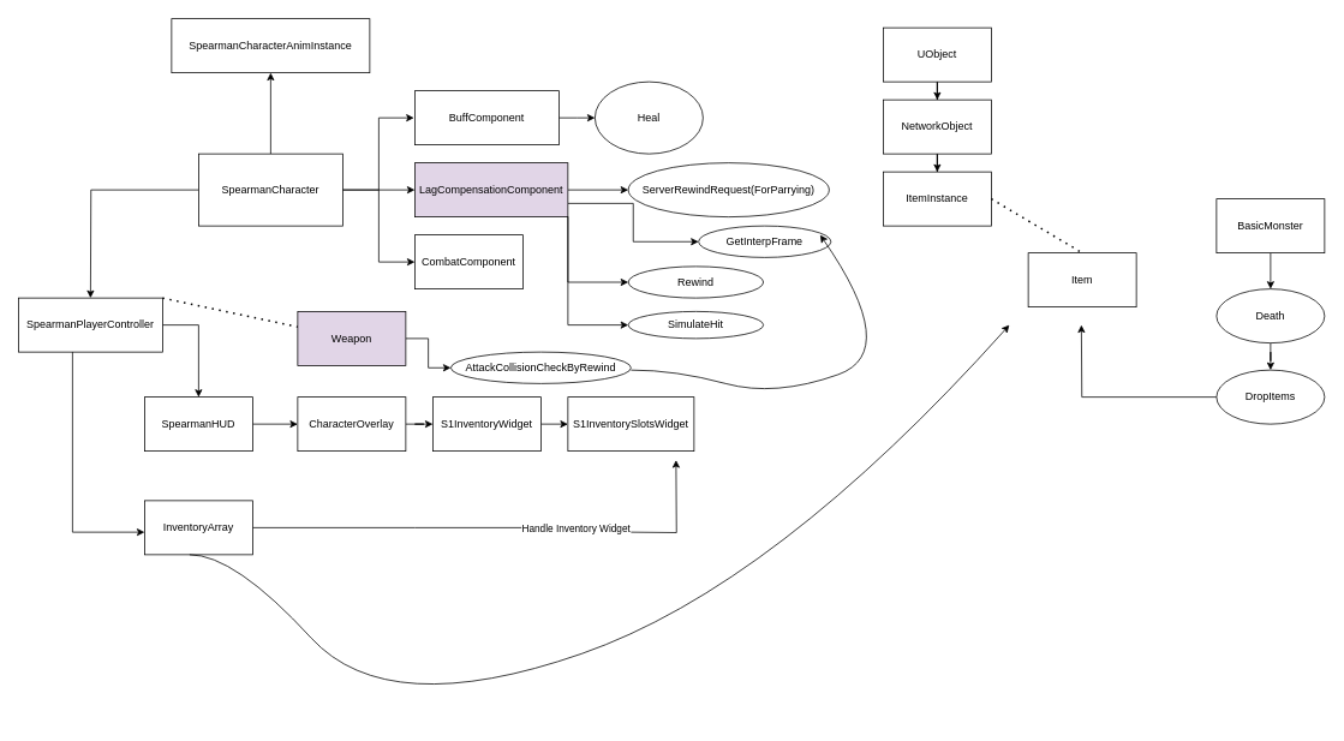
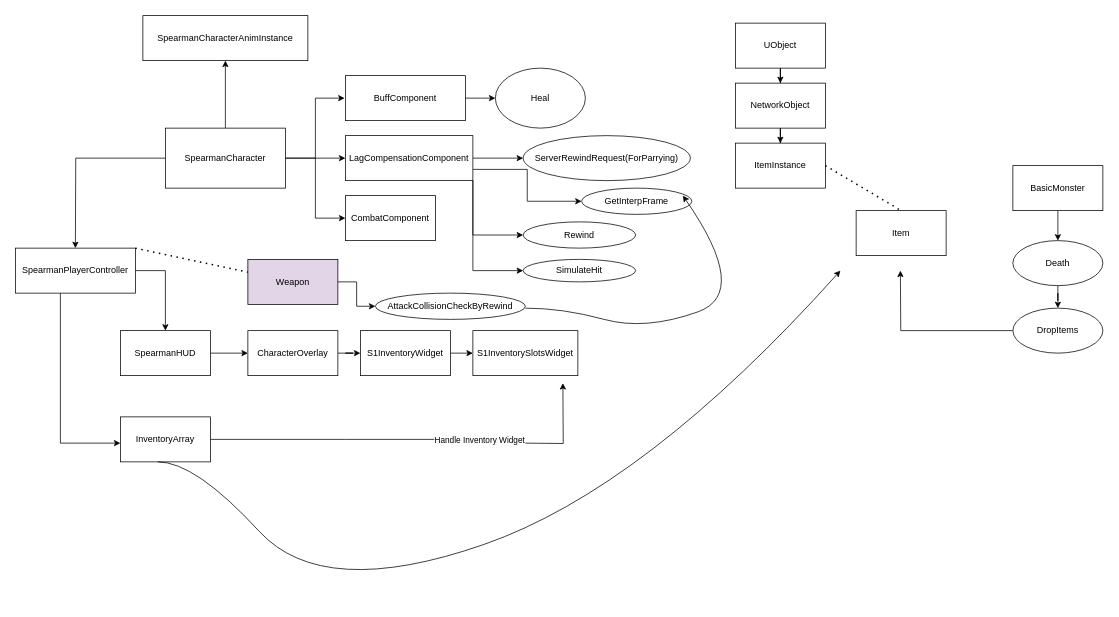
  <mxCell id="0" />
  <mxCell id="1" parent="0" />
  <mxCell id="2" value="" style="edgeStyle=orthogonalEdgeStyle;rounded=0;orthogonalLoop=1;jettySize=auto;html=1;" edge="1" parent="1" source="6" target="7"><mxGeometry relative="1" as="geometry" /></mxCell>
  <mxCell id="3" style="edgeStyle=orthogonalEdgeStyle;rounded=0;orthogonalLoop=1;jettySize=auto;html=1;exitX=0;exitY=0.5;exitDx=0;exitDy=0;" edge="1" parent="1" source="6"><mxGeometry relative="1" as="geometry"><mxPoint x="100" y="330" as="targetPoint" /></mxGeometry></mxCell>
  <mxCell id="4" style="edgeStyle=orthogonalEdgeStyle;rounded=0;orthogonalLoop=1;jettySize=auto;html=1;exitX=1;exitY=0.5;exitDx=0;exitDy=0;" edge="1" parent="1" source="6"><mxGeometry relative="1" as="geometry"><mxPoint x="460" y="210" as="targetPoint" /></mxGeometry></mxCell>
  <mxCell id="5" style="edgeStyle=orthogonalEdgeStyle;rounded=0;orthogonalLoop=1;jettySize=auto;html=1;exitX=1;exitY=0.5;exitDx=0;exitDy=0;" edge="1" parent="1"><mxGeometry relative="1" as="geometry"><mxPoint x="459" y="130" as="targetPoint" /><mxPoint x="379" y="210" as="sourcePoint" /><Array as="points"><mxPoint x="420" y="210" /></Array></mxGeometry></mxCell>
  <mxCell id="6" value="SpearmanCharacter" style="rounded=0;whiteSpace=wrap;html=1;" vertex="1" parent="1"><mxGeometry x="220" y="170" width="160" height="80" as="geometry" /></mxCell>
  <mxCell id="7" value="SpearmanCharacterAnimInstance" style="whiteSpace=wrap;html=1;rounded=0;" vertex="1" parent="1"><mxGeometry x="190" y="20" width="220" height="60" as="geometry" /></mxCell>
  <mxCell id="8" style="edgeStyle=orthogonalEdgeStyle;rounded=0;orthogonalLoop=1;jettySize=auto;html=1;exitX=1;exitY=0.5;exitDx=0;exitDy=0;" edge="1" parent="1" source="10" target="12"><mxGeometry relative="1" as="geometry"><mxPoint x="220" y="450" as="targetPoint" /></mxGeometry></mxCell>
  <mxCell id="9" style="edgeStyle=orthogonalEdgeStyle;rounded=0;orthogonalLoop=1;jettySize=auto;html=1;exitX=0.5;exitY=1;exitDx=0;exitDy=0;" edge="1" parent="1" target="30"><mxGeometry relative="1" as="geometry"><mxPoint x="160" y="590" as="targetPoint" /><mxPoint x="80" y="350" as="sourcePoint" /><Array as="points"><mxPoint x="80" y="590" /></Array></mxGeometry></mxCell>
  <mxCell id="10" value="SpearmanPlayerController" style="rounded=0;whiteSpace=wrap;html=1;" vertex="1" parent="1"><mxGeometry y="330" width="160" height="60" as="geometry" x="20" /></mxCell>
  <mxCell id="11" style="edgeStyle=orthogonalEdgeStyle;rounded=0;orthogonalLoop=1;jettySize=auto;html=1;exitX=1;exitY=0.5;exitDx=0;exitDy=0;" edge="1" parent="1" source="12" target="14"><mxGeometry relative="1" as="geometry"><mxPoint x="340" y="470" as="targetPoint" /></mxGeometry></mxCell>
  <mxCell id="12" value="SpearmanHUD" style="rounded=0;whiteSpace=wrap;html=1;" vertex="1" parent="1"><mxGeometry x="160" y="440" width="120" height="60" as="geometry" /></mxCell>
  <mxCell id="13" style="edgeStyle=orthogonalEdgeStyle;rounded=0;orthogonalLoop=1;jettySize=auto;html=1;exitX=1;exitY=0.5;exitDx=0;exitDy=0;" edge="1" parent="1" source="14" target="16"><mxGeometry relative="1" as="geometry"><mxPoint x="500" y="470" as="targetPoint" /></mxGeometry></mxCell>
  <mxCell id="14" value="CharacterOverlay" style="rounded=0;whiteSpace=wrap;html=1;" vertex="1" parent="1"><mxGeometry x="330" y="440" width="120" height="60" as="geometry" /></mxCell>
  <mxCell id="15" style="edgeStyle=orthogonalEdgeStyle;rounded=0;orthogonalLoop=1;jettySize=auto;html=1;exitX=1;exitY=0.5;exitDx=0;exitDy=0;" edge="1" parent="1" source="16"><mxGeometry relative="1" as="geometry"><mxPoint x="630" y="470" as="targetPoint" /></mxGeometry></mxCell>
  <mxCell id="16" value="S1&lt;span style=&quot;background-color: initial;&quot;&gt;InventoryWidget&lt;/span&gt;" style="rounded=0;whiteSpace=wrap;html=1;" vertex="1" parent="1"><mxGeometry x="480" y="440" width="120" height="60" as="geometry" /></mxCell>
  <mxCell id="17" value="S1InventorySlotsWidget" style="rounded=0;whiteSpace=wrap;html=1;" vertex="1" parent="1"><mxGeometry x="630" y="440" width="140" height="60" as="geometry" /></mxCell>
  <mxCell id="18" value="" style="endArrow=none;html=1;rounded=0;" edge="1" parent="1"><mxGeometry width="50" height="50" relative="1" as="geometry"><mxPoint x="420" y="290" as="sourcePoint" /><mxPoint x="420" y="210" as="targetPoint" /></mxGeometry></mxCell>
  <mxCell id="19" value="" style="endArrow=classic;html=1;rounded=0;" edge="1" parent="1"><mxGeometry width="50" height="50" relative="1" as="geometry"><mxPoint x="420" y="290" as="sourcePoint" /><mxPoint x="460" y="290" as="targetPoint" /></mxGeometry></mxCell>
  <mxCell id="20" style="edgeStyle=orthogonalEdgeStyle;rounded=0;orthogonalLoop=1;jettySize=auto;html=1;exitX=1;exitY=0.5;exitDx=0;exitDy=0;" edge="1" parent="1" source="21"><mxGeometry relative="1" as="geometry"><mxPoint x="660" y="130" as="targetPoint" /></mxGeometry></mxCell>
  <mxCell id="21" value="BuffComponent" style="rounded=0;whiteSpace=wrap;html=1;" vertex="1" parent="1"><mxGeometry x="460" y="100" width="160" height="60" as="geometry" /></mxCell>
  <mxCell id="22" style="edgeStyle=orthogonalEdgeStyle;rounded=0;orthogonalLoop=1;jettySize=auto;html=1;exitX=1;exitY=0.5;exitDx=0;exitDy=0;entryX=0;entryY=0.5;entryDx=0;entryDy=0;" edge="1" parent="1" source="26" target="33"><mxGeometry relative="1" as="geometry" /></mxCell>
  <mxCell id="23" style="edgeStyle=orthogonalEdgeStyle;rounded=0;orthogonalLoop=1;jettySize=auto;html=1;exitX=1;exitY=1;exitDx=0;exitDy=0;entryX=0;entryY=0.5;entryDx=0;entryDy=0;" edge="1" parent="1" source="26" target="34"><mxGeometry relative="1" as="geometry" /></mxCell>
  <mxCell id="24" style="edgeStyle=orthogonalEdgeStyle;rounded=0;orthogonalLoop=1;jettySize=auto;html=1;exitX=1;exitY=1;exitDx=0;exitDy=0;entryX=0;entryY=0.5;entryDx=0;entryDy=0;" edge="1" parent="1" source="26" target="35"><mxGeometry relative="1" as="geometry" /></mxCell>
  <mxCell id="25" style="edgeStyle=orthogonalEdgeStyle;rounded=0;orthogonalLoop=1;jettySize=auto;html=1;exitX=1;exitY=0.75;exitDx=0;exitDy=0;entryX=0;entryY=0.5;entryDx=0;entryDy=0;" edge="1" parent="1" source="26" target="36"><mxGeometry relative="1" as="geometry" /></mxCell>
- <mxCell id="26" value="LagCompensationComponent" style="rounded=0;whiteSpace=wrap;html=1;fillColor=#e1d5e7;" vertex="1" parent="1"><mxGeometry x="460" y="180" width="170" height="60" as="geometry" /></mxCell>
+ <mxCell id="26" value="LagCompensationComponent" style="rounded=0;whiteSpace=wrap;html=1;" vertex="1" parent="1"><mxGeometry x="460" y="180" width="170" height="60" as="geometry" /></mxCell>
  <mxCell id="27" value="CombatComponent" style="rounded=0;whiteSpace=wrap;html=1;" vertex="1" parent="1"><mxGeometry x="460" y="260" width="120" height="60" as="geometry" /></mxCell>
  <mxCell id="28" style="edgeStyle=orthogonalEdgeStyle;rounded=0;orthogonalLoop=1;jettySize=auto;html=1;exitX=1;exitY=0.5;exitDx=0;exitDy=0;entryX=0;entryY=0.5;entryDx=0;entryDy=0;" edge="1" parent="1" source="30"><mxGeometry relative="1" as="geometry"><mxPoint x="640" y="585" as="targetPoint" /></mxGeometry></mxCell>
  <mxCell id="29" value="Handle Inventory Widget" style="edgeLabel;html=1;align=center;verticalAlign=middle;resizable=0;points=[];" vertex="1" connectable="0" parent="28"><mxGeometry x="0.994" y="-1" relative="1" as="geometry"><mxPoint y="-1" as="offset" /></mxGeometry></mxCell>
  <mxCell id="30" value="InventoryArray" style="rounded=0;whiteSpace=wrap;html=1;" vertex="1" parent="1"><mxGeometry x="160" y="555" width="120" height="60" as="geometry" /></mxCell>
  <mxCell id="31" style="edgeStyle=orthogonalEdgeStyle;rounded=0;orthogonalLoop=1;jettySize=auto;html=1;" edge="1" parent="1"><mxGeometry relative="1" as="geometry"><mxPoint x="750" y="510" as="targetPoint" /><mxPoint x="700" y="590" as="sourcePoint" /></mxGeometry></mxCell>
  <mxCell id="32" value="Heal" style="ellipse;whiteSpace=wrap;html=1;" vertex="1" parent="1"><mxGeometry x="660" y="90" width="120" height="80" as="geometry" /></mxCell>
  <mxCell id="33" value="ServerRewindRequest(ForParrying)" style="ellipse;whiteSpace=wrap;html=1;" vertex="1" parent="1"><mxGeometry x="697" y="180" width="223" height="60" as="geometry" /></mxCell>
  <mxCell id="34" value="Rewind" style="ellipse;whiteSpace=wrap;html=1;" vertex="1" parent="1"><mxGeometry x="697" y="295" width="150" height="35" as="geometry" /></mxCell>
  <mxCell id="35" value="SimulateHit" style="ellipse;whiteSpace=wrap;html=1;" vertex="1" parent="1"><mxGeometry x="697" y="345" width="150" height="30" as="geometry" /></mxCell>
  <mxCell id="36" value="GetInterpFrame" style="ellipse;whiteSpace=wrap;html=1;" vertex="1" parent="1"><mxGeometry x="775" y="250" width="147" height="35" as="geometry" /></mxCell>
  <mxCell id="37" style="edgeStyle=orthogonalEdgeStyle;rounded=0;orthogonalLoop=1;jettySize=auto;html=1;exitX=0.5;exitY=1;exitDx=0;exitDy=0;" edge="1" parent="1" source="38" target="40"><mxGeometry relative="1" as="geometry"><mxPoint x="1040" y="140" as="targetPoint" /></mxGeometry></mxCell>
  <mxCell id="38" value="UObject" style="rounded=0;whiteSpace=wrap;html=1;" vertex="1" parent="1"><mxGeometry x="980" y="30" width="120" height="60" as="geometry" /></mxCell>
  <mxCell id="39" style="edgeStyle=orthogonalEdgeStyle;rounded=0;orthogonalLoop=1;jettySize=auto;html=1;exitX=0.5;exitY=1;exitDx=0;exitDy=0;" edge="1" parent="1" source="40" target="41"><mxGeometry relative="1" as="geometry"><mxPoint x="1040" y="210" as="targetPoint" /></mxGeometry></mxCell>
  <mxCell id="40" value="NetworkObject" style="rounded=0;whiteSpace=wrap;html=1;" vertex="1" parent="1"><mxGeometry x="980" y="110" width="120" height="60" as="geometry" /></mxCell>
  <mxCell id="41" value="ItemInstance" style="rounded=0;whiteSpace=wrap;html=1;" vertex="1" parent="1"><mxGeometry x="980" y="190" width="120" height="60" as="geometry" /></mxCell>
  <mxCell id="42" value="Item" style="rounded=0;whiteSpace=wrap;html=1;" vertex="1" parent="1"><mxGeometry x="1141" y="280" width="120" height="60" as="geometry" /></mxCell>
  <mxCell id="43" value="" style="endArrow=none;dashed=1;html=1;dashPattern=1 3;strokeWidth=2;rounded=0;entryX=0.5;entryY=0;entryDx=0;entryDy=0;" edge="1" parent="1" target="42"><mxGeometry width="50" height="50" relative="1" as="geometry"><mxPoint x="1100" y="220" as="sourcePoint" /><mxPoint x="1150" y="170" as="targetPoint" /></mxGeometry></mxCell>
  <mxCell id="44" style="edgeStyle=orthogonalEdgeStyle;rounded=0;orthogonalLoop=1;jettySize=auto;html=1;exitX=0.5;exitY=1;exitDx=0;exitDy=0;" edge="1" parent="1" source="45" target="47"><mxGeometry relative="1" as="geometry"><mxPoint x="1410" y="330" as="targetPoint" /></mxGeometry></mxCell>
  <mxCell id="45" value="BasicMonster" style="rounded=0;whiteSpace=wrap;html=1;" vertex="1" parent="1"><mxGeometry x="1350" y="220" width="120" height="60" as="geometry" /></mxCell>
  <mxCell id="46" style="edgeStyle=orthogonalEdgeStyle;rounded=0;orthogonalLoop=1;jettySize=auto;html=1;exitX=0.5;exitY=1;exitDx=0;exitDy=0;" edge="1" parent="1" source="47" target="49"><mxGeometry relative="1" as="geometry"><mxPoint x="1410" y="450" as="targetPoint" /></mxGeometry></mxCell>
  <mxCell id="47" value="Death" style="ellipse;whiteSpace=wrap;html=1;" vertex="1" parent="1"><mxGeometry x="1350" y="320" width="120" height="60" as="geometry" /></mxCell>
  <mxCell id="48" style="edgeStyle=orthogonalEdgeStyle;rounded=0;orthogonalLoop=1;jettySize=auto;html=1;exitX=0;exitY=0.5;exitDx=0;exitDy=0;" edge="1" parent="1" source="49"><mxGeometry relative="1" as="geometry"><mxPoint x="1200" y="360" as="targetPoint" /></mxGeometry></mxCell>
  <mxCell id="49" value="DropItems" style="ellipse;whiteSpace=wrap;html=1;" vertex="1" parent="1"><mxGeometry x="1350" y="410" width="120" height="60" as="geometry" /></mxCell>
  <mxCell id="50" value="" style="curved=1;endArrow=classic;html=1;rounded=0;" edge="1" parent="1"><mxGeometry width="50" height="50" relative="1" as="geometry"><mxPoint x="210" y="615" as="sourcePoint" /><mxPoint x="1120" y="360" as="targetPoint" /><Array as="points"><mxPoint x="260" y="615" /><mxPoint x="430" y="800" /><mxPoint x="860" y="650" /></Array></mxGeometry></mxCell>
  <mxCell id="51" value="" style="endArrow=none;dashed=1;html=1;dashPattern=1 3;strokeWidth=2;rounded=0;" edge="1" parent="1" target="53"><mxGeometry width="50" height="50" relative="1" as="geometry"><mxPoint x="180" y="330" as="sourcePoint" /><mxPoint x="320" y="360" as="targetPoint" /></mxGeometry></mxCell>
  <mxCell id="52" style="edgeStyle=orthogonalEdgeStyle;rounded=0;orthogonalLoop=1;jettySize=auto;html=1;exitX=1;exitY=0.5;exitDx=0;exitDy=0;" edge="1" parent="1" source="53" target="54"><mxGeometry relative="1" as="geometry"><mxPoint x="490" y="375" as="targetPoint" /></mxGeometry></mxCell>
  <mxCell id="53" value="Weapon" style="rounded=0;whiteSpace=wrap;html=1;fillColor=#e1d5e7;" vertex="1" parent="1"><mxGeometry x="330" y="345" width="120" height="60" as="geometry" /></mxCell>
  <mxCell id="54" value="AttackCollisionCheckByRewind" style="ellipse;whiteSpace=wrap;html=1;" vertex="1" parent="1"><mxGeometry x="500" y="390" width="200" height="35" as="geometry" /></mxCell>
  <mxCell id="55" value="" style="curved=1;endArrow=classic;html=1;rounded=0;" edge="1" parent="1"><mxGeometry width="50" height="50" relative="1" as="geometry"><mxPoint x="700" y="410" as="sourcePoint" /><mxPoint x="910" y="260" as="targetPoint" /><Array as="points"><mxPoint x="750" y="410" /><mxPoint x="860" y="440" /><mxPoint x="1000" y="390" /></Array></mxGeometry></mxCell>
